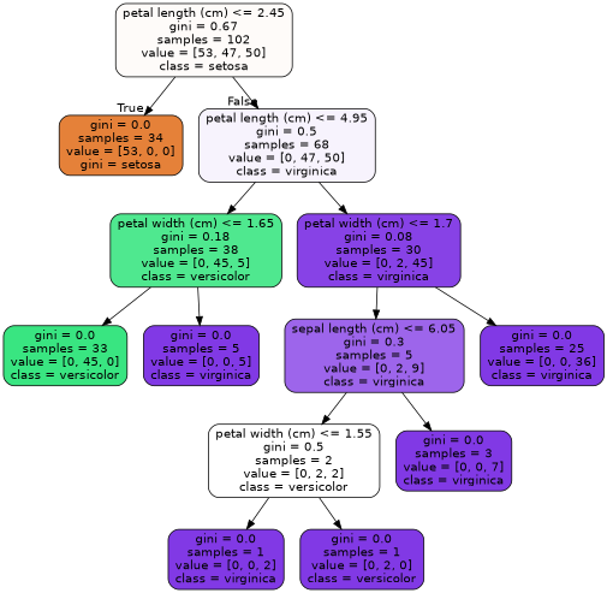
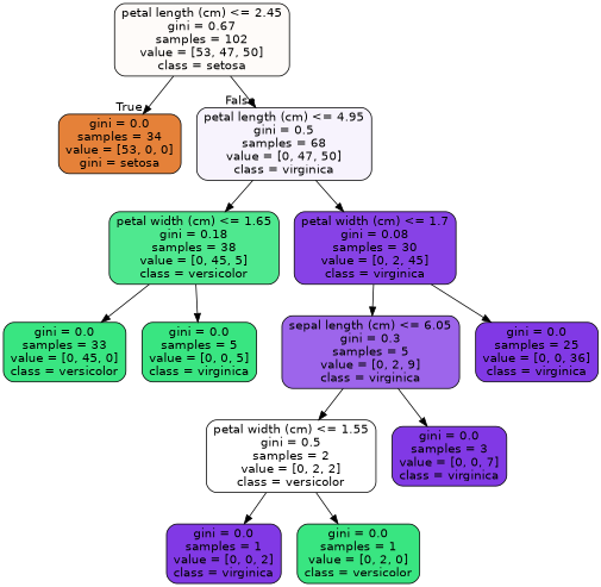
  digraph {
    node [color=black fillcolor="#8139e5" fontname=helvetica shape=box style="filled, rounded"]
    edge [fontname=helvetica]
    n1 [fillcolor="#fefbf9" label="petal length (cm) <= 2.45\ngini = 0.67\nsamples = 102\nvalue = [53, 47, 50]\nclass = setosa"]
    n2 [fillcolor="#e58139" label="gini = 0.0\nsamples = 34\nvalue = [53, 0, 0]\ngini = setosa"]
    n3 [fillcolor="#f7f3fd" label="petal length (cm) <= 4.95\ngini = 0.5\nsamples = 68\nvalue = [0, 47, 50]\nclass = virginica"]
    n4 [fillcolor="#4fe88f" label="petal width (cm) <= 1.65\ngini = 0.18\nsamples = 38\nvalue = [0, 45, 5]\nclass = versicolor"]
    n5 [fillcolor="#8742e6" label="petal width (cm) <= 1.7\ngini = 0.08\nsamples = 30\nvalue = [0, 2, 45]\nclass = virginica"]
    n6 [fillcolor="#39e581" label="gini = 0.0\nsamples = 33\nvalue = [0, 45, 0]\nclass = versicolor"]
-   n7 [label="gini = 0.0\nsamples = 5\nvalue = [0, 0, 5]\nclass = virginica"]
+   n7 [fillcolor="#39e581" label="gini = 0.0\nsamples = 5\nvalue = [0, 0, 5]\nclass = virginica"]
    n8 [fillcolor="#9d65eb" label="sepal length (cm) <= 6.05\ngini = 0.3\nsamples = 5\nvalue = [0, 2, 9]\nclass = virginica"]
    n9 [label="gini = 0.0\nsamples = 25\nvalue = [0, 0, 36]\nclass = virginica"]
    n10 [fillcolor="#ffffff" label="petal width (cm) <= 1.55\ngini = 0.5\nsamples = 2\nvalue = [0, 2, 2]\nclass = versicolor"]
    n11 [label="gini = 0.0\nsamples = 3\nvalue = [0, 0, 7]\nclass = virginica"]
    n12 [label="gini = 0.0\nsamples = 1\nvalue = [0, 0, 2]\nclass = virginica"]
-   n13 [label="gini = 0.0\nsamples = 1\nvalue = [0, 2, 0]\nclass = versicolor"]
+   n13 [fillcolor="#39e581" label="gini = 0.0\nsamples = 1\nvalue = [0, 2, 0]\nclass = versicolor"]
    n1 -> n2 [headlabel=True labelangle=45 labeldistance=2.5]
    n1 -> n3 [headlabel=False labelangle=-45 labeldistance=2.5]
    n3 -> n4
    n3 -> n5
    n4 -> n6
    n4 -> n7
    n5 -> n8
    n5 -> n9
    n8 -> n10
    n8 -> n11
    n10 -> n12
    n10 -> n13
  }
